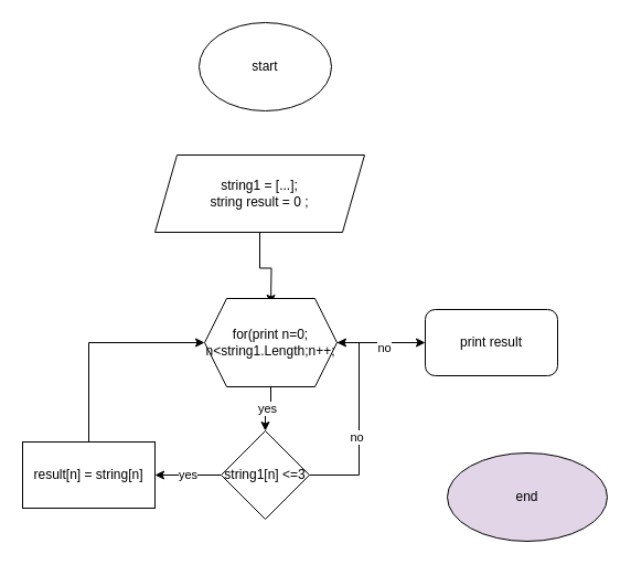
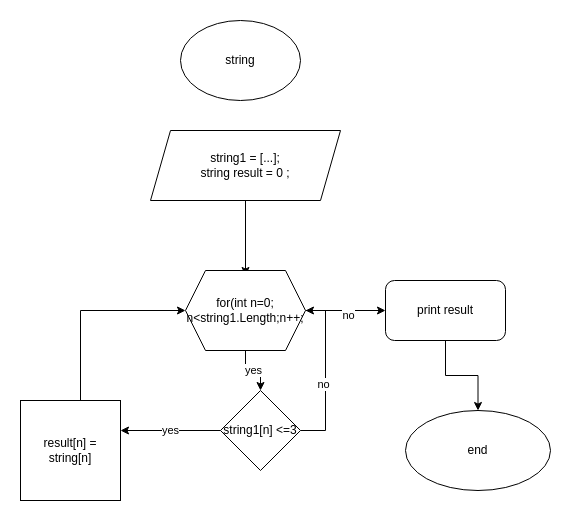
  <mxCell id="0" />
  <mxCell id="1" parent="0" />
- <mxCell id="2" value="start" style="ellipse;whiteSpace=wrap;html=1;" vertex="1" parent="1"><mxGeometry x="180" y="20" width="120" height="80" as="geometry" /></mxCell>
+ <mxCell id="2" value="string" style="ellipse;whiteSpace=wrap;html=1;" vertex="1" parent="1"><mxGeometry x="180" y="20" width="120" height="80" as="geometry" /></mxCell>
  <mxCell id="3" value="" style="edgeStyle=orthogonalEdgeStyle;rounded=0;orthogonalLoop=1;jettySize=auto;html=1;" edge="1" parent="1" source="4"><mxGeometry relative="1" as="geometry"><mxPoint x="245" y="275" as="targetPoint" /></mxGeometry></mxCell>
- <mxCell id="4" value="string1 = [...];&lt;br&gt;string result = 0 ;" style="shape=parallelogram;perimeter=parallelogramPerimeter;whiteSpace=wrap;html=1;fixedSize=1;" vertex="1" parent="1"><mxGeometry x="140" y="140" width="190" height="70" as="geometry" /></mxCell>
+ <mxCell id="4" value="string1 = [...];&lt;br&gt;string result = 0 ;" style="shape=parallelogram;perimeter=parallelogramPerimeter;whiteSpace=wrap;html=1;fixedSize=1;" vertex="1" parent="1"><mxGeometry x="150" y="130" width="190" height="70" as="geometry" /></mxCell>
  <mxCell id="5" value="yes" style="edgeStyle=orthogonalEdgeStyle;rounded=0;orthogonalLoop=1;jettySize=auto;html=1;" edge="1" parent="1" source="8" target="12"><mxGeometry relative="1" as="geometry" /></mxCell>
  <mxCell id="6" value="" style="edgeStyle=orthogonalEdgeStyle;rounded=0;orthogonalLoop=1;jettySize=auto;html=1;" edge="1" parent="1" source="8" target="16"><mxGeometry relative="1" as="geometry" /></mxCell>
  <mxCell id="7" value="no" style="edgeLabel;html=1;align=center;verticalAlign=middle;resizable=0;points=[];" vertex="1" connectable="0" parent="6"><mxGeometry x="0.05" y="-4" relative="1" as="geometry"><mxPoint as="offset" /></mxGeometry></mxCell>
- <mxCell id="8" value="for(print n=0; n&amp;lt;string1.Length;n++;" style="shape=hexagon;perimeter=hexagonPerimeter2;whiteSpace=wrap;html=1;fixedSize=1;" vertex="1" parent="1"><mxGeometry x="185" y="270" width="120" height="80" as="geometry" /></mxCell>
+ <mxCell id="8" value="for(int n=0; n&amp;lt;string1.Length;n++;" style="shape=hexagon;perimeter=hexagonPerimeter2;whiteSpace=wrap;html=1;fixedSize=1;" vertex="1" parent="1"><mxGeometry x="185" y="270" width="120" height="80" as="geometry" /></mxCell>
  <mxCell id="9" value="yes" style="edgeStyle=orthogonalEdgeStyle;rounded=0;orthogonalLoop=1;jettySize=auto;html=1;" edge="1" parent="1" source="12" target="14"><mxGeometry relative="1" as="geometry"><Array as="points"><mxPoint x="170" y="430" /><mxPoint x="170" y="430" /></Array></mxGeometry></mxCell>
  <mxCell id="10" value="" style="edgeStyle=orthogonalEdgeStyle;rounded=0;orthogonalLoop=1;jettySize=auto;html=1;entryX=1;entryY=0.5;entryDx=0;entryDy=0;" edge="1" parent="1" source="12" target="8"><mxGeometry relative="1" as="geometry"><mxPoint x="340" y="430" as="targetPoint" /><Array as="points"><mxPoint x="325" y="430" /><mxPoint x="325" y="310" /></Array></mxGeometry></mxCell>
  <mxCell id="11" value="no" style="edgeLabel;html=1;align=center;verticalAlign=middle;resizable=0;points=[];" vertex="1" connectable="0" parent="10"><mxGeometry x="-0.133" y="3" relative="1" as="geometry"><mxPoint as="offset" /></mxGeometry></mxCell>
- <mxCell id="12" value="string1[n] &amp;lt;=3" style="rhombus;whiteSpace=wrap;html=1;" vertex="1" parent="1"><mxGeometry x="200" y="390" width="80" height="80" as="geometry" /></mxCell>
+ <mxCell id="12" value="string1[n] &amp;lt;=3" style="rhombus;whiteSpace=wrap;html=1;" vertex="1" parent="1"><mxGeometry x="220" y="390" width="80" height="80" as="geometry" /></mxCell>
  <mxCell id="13" style="edgeStyle=orthogonalEdgeStyle;rounded=0;orthogonalLoop=1;jettySize=auto;html=1;entryX=0;entryY=0.5;entryDx=0;entryDy=0;" edge="1" parent="1" source="14" target="8"><mxGeometry relative="1" as="geometry"><Array as="points"><mxPoint x="80" y="310" /></Array></mxGeometry></mxCell>
- <mxCell id="14" value="result[n] = string[n]" style="whiteSpace=wrap;html=1;" vertex="1" parent="1"><mxGeometry x="20" y="400" width="120" height="60" as="geometry" /></mxCell>
+ <mxCell id="14" value="result[n] = string[n]" style="whiteSpace=wrap;html=1;" vertex="1" parent="1"><mxGeometry x="20" y="400" width="100" height="100" as="geometry" /></mxCell>
+ <mxCell id="15" value="" style="edgeStyle=orthogonalEdgeStyle;rounded=0;orthogonalLoop=1;jettySize=auto;html=1;" edge="1" parent="1" source="16" target="17"><mxGeometry relative="1" as="geometry" /></mxCell>
  <mxCell id="16" value="print result" style="rounded=1;whiteSpace=wrap;html=1;" vertex="1" parent="1"><mxGeometry x="385" y="280" width="120" height="60" as="geometry" /></mxCell>
- <mxCell id="17" value="end" style="ellipse;whiteSpace=wrap;html=1;rounded=1;fillColor=#e1d5e7;" vertex="1" parent="1"><mxGeometry x="405" y="410" width="145" height="80" as="geometry" /></mxCell>
+ <mxCell id="17" value="end" style="ellipse;whiteSpace=wrap;html=1;rounded=1;" vertex="1" parent="1"><mxGeometry x="405" y="410" width="145" height="80" as="geometry" /></mxCell>
